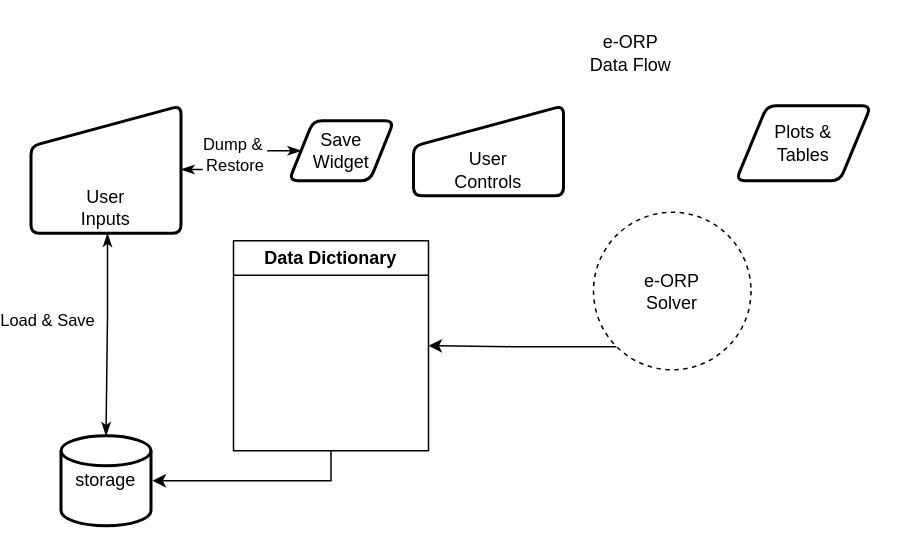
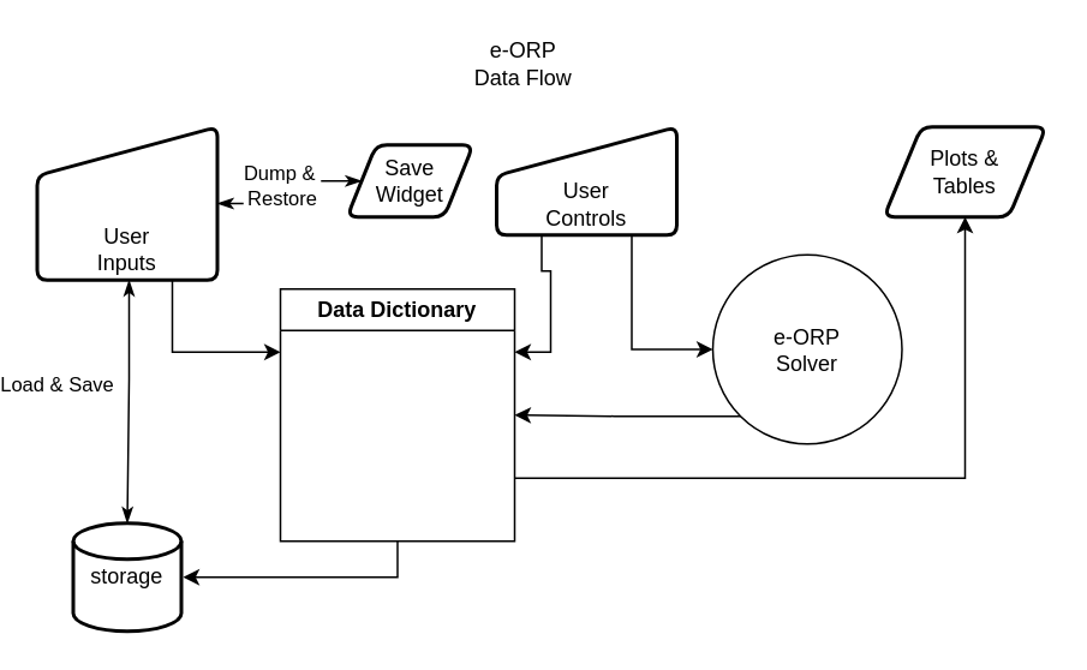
  <mxCell id="0" />
  <mxCell id="1" parent="0" />
  <mxCell id="2" value="Data Dictionary" style="swimlane;whiteSpace=wrap;html=1;" vertex="1" parent="1"><mxGeometry x="155" y="160" width="130" height="140" as="geometry"><mxRectangle x="330" y="330" width="120" height="30" as="alternateBounds" /></mxGeometry></mxCell>
+ <mxCell id="3" style="edgeStyle=orthogonalEdgeStyle;rounded=0;orthogonalLoop=1;jettySize=auto;html=1;exitX=0.75;exitY=1;exitDx=0;exitDy=0;entryX=0;entryY=0.25;entryDx=0;entryDy=0;" edge="1" parent="1" source="5" target="2"><mxGeometry relative="1" as="geometry" /></mxCell>
  <mxCell id="4" value="Dump &amp;amp;&amp;nbsp;&lt;div&gt;Restore&lt;/div&gt;" style="edgeStyle=orthogonalEdgeStyle;rounded=0;orthogonalLoop=1;jettySize=auto;html=1;startArrow=classicThin;startFill=1;endArrow=classicThin;endFill=1;" edge="1" parent="1" source="5" target="10"><mxGeometry relative="1" as="geometry" /></mxCell>
  <mxCell id="5" value="User&lt;div&gt;Inputs&lt;/div&gt;" style="html=1;strokeWidth=2;shape=manualInput;whiteSpace=wrap;rounded=1;size=27;arcSize=11;verticalAlign=bottom;" vertex="1" parent="1"><mxGeometry x="20" y="70" width="100" height="85" as="geometry" /></mxCell>
  <mxCell id="6" value="storage" style="strokeWidth=2;html=1;shape=mxgraph.flowchart.database;whiteSpace=wrap;" vertex="1" parent="1"><mxGeometry x="40" y="290" width="60" height="60" as="geometry" /></mxCell>
  <mxCell id="7" value="Load &amp;amp; Save" style="edgeStyle=orthogonalEdgeStyle;rounded=0;orthogonalLoop=1;jettySize=auto;html=1;entryX=0.5;entryY=0;entryDx=0;entryDy=0;entryPerimeter=0;startArrow=classicThin;startFill=1;endArrow=classicThin;endFill=1;" edge="1" parent="1" source="5" target="6"><mxGeometry x="-0.125" y="-40" relative="1" as="geometry"><Array as="points"><mxPoint x="71" y="210" /><mxPoint x="71" y="210" /></Array><mxPoint as="offset" /></mxGeometry></mxCell>
+ <mxCell id="8" style="edgeStyle=orthogonalEdgeStyle;rounded=0;orthogonalLoop=1;jettySize=auto;html=1;entryX=1;entryY=0.25;entryDx=0;entryDy=0;exitX=0.25;exitY=1;exitDx=0;exitDy=0;" edge="1" parent="1" source="9" target="2"><mxGeometry relative="1" as="geometry" /></mxCell>
  <mxCell id="9" value="User&lt;div&gt;Controls&lt;/div&gt;" style="html=1;strokeWidth=2;shape=manualInput;whiteSpace=wrap;rounded=1;size=27;arcSize=11;verticalAlign=bottom;" vertex="1" parent="1"><mxGeometry x="275" y="70" width="100" height="60" as="geometry" /></mxCell>
  <mxCell id="10" value="Save&lt;div&gt;Widget&lt;/div&gt;" style="shape=parallelogram;html=1;strokeWidth=2;perimeter=parallelogramPerimeter;whiteSpace=wrap;rounded=1;arcSize=12;size=0.23;" vertex="1" parent="1"><mxGeometry x="192" y="80" width="70" height="40" as="geometry" /></mxCell>
+ <mxCell id="11" style="edgeStyle=orthogonalEdgeStyle;rounded=0;orthogonalLoop=1;jettySize=auto;html=1;exitX=0.75;exitY=1;exitDx=0;exitDy=0;entryX=0;entryY=0.5;entryDx=0;entryDy=0;" edge="1" parent="1" source="9" target="13"><mxGeometry relative="1" as="geometry" /></mxCell>
  <mxCell id="12" style="edgeStyle=orthogonalEdgeStyle;rounded=0;orthogonalLoop=1;jettySize=auto;html=1;exitX=0;exitY=1;exitDx=0;exitDy=0;" edge="1" parent="1" source="13"><mxGeometry relative="1" as="geometry"><mxPoint x="285" y="230" as="targetPoint" /></mxGeometry></mxCell>
- <mxCell id="13" value="e-ORP&lt;div&gt;Solver&lt;/div&gt;" style="ellipse;whiteSpace=wrap;html=1;aspect=fixed;dashed=1;" vertex="1" parent="1"><mxGeometry x="395" y="141" width="105" height="105" as="geometry" /></mxCell>
+ <mxCell id="13" value="e-ORP&lt;div&gt;Solver&lt;/div&gt;" style="ellipse;whiteSpace=wrap;html=1;aspect=fixed;" vertex="1" parent="1"><mxGeometry x="395" y="141" width="105" height="105" as="geometry" /></mxCell>
  <mxCell id="14" style="edgeStyle=orthogonalEdgeStyle;rounded=0;orthogonalLoop=1;jettySize=auto;html=1;exitX=0.5;exitY=1;exitDx=0;exitDy=0;" edge="1" parent="1" source="2"><mxGeometry relative="1" as="geometry"><mxPoint x="101" y="320" as="targetPoint" /><Array as="points"><mxPoint x="220" y="320" /><mxPoint x="101" y="320" /></Array></mxGeometry></mxCell>
+ <mxCell id="15" style="edgeStyle=orthogonalEdgeStyle;rounded=0;orthogonalLoop=1;jettySize=auto;html=1;exitX=1;exitY=0.75;exitDx=0;exitDy=0;" edge="1" parent="1" source="2" target="16"><mxGeometry relative="1" as="geometry"><Array as="points"><mxPoint x="535" y="265" /></Array></mxGeometry></mxCell>
  <mxCell id="16" value="Plots &amp;amp;&lt;div&gt;Tables&lt;/div&gt;" style="shape=parallelogram;html=1;strokeWidth=2;perimeter=parallelogramPerimeter;whiteSpace=wrap;rounded=1;arcSize=12;size=0.23;" vertex="1" parent="1"><mxGeometry x="490" y="70" width="90" height="50" as="geometry" /></mxCell>
- <mxCell id="17" value="e-ORP Data Flow" style="text;html=1;align=center;verticalAlign=middle;whiteSpace=wrap;rounded=0;" vertex="1" parent="1"><mxGeometry x="390" y="20" width="60" height="30" as="geometry" /></mxCell>
+ <mxCell id="17" value="e-ORP Data Flow" style="text;html=1;align=center;verticalAlign=middle;whiteSpace=wrap;rounded=0;" vertex="1" parent="1"><mxGeometry x="260" y="20" width="60" height="30" as="geometry" /></mxCell>
